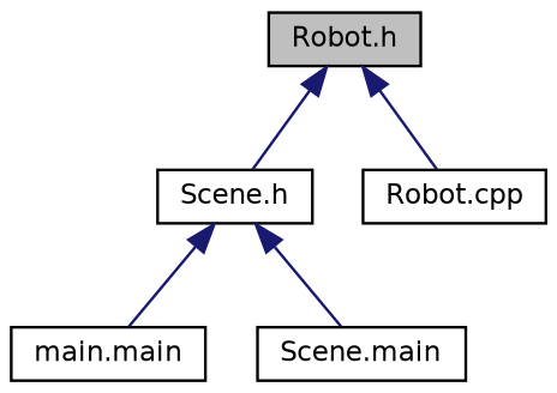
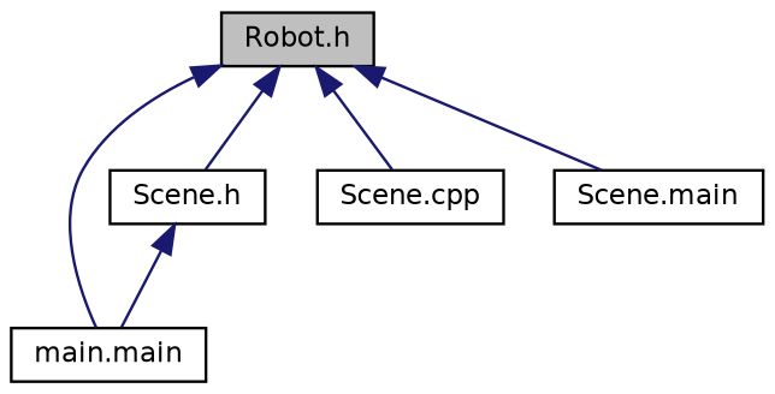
  digraph {
    node [color=black fillcolor=white fontname=Helvetica fontsize=10 shape=record style=filled]
    edge [color=midnightblue dir=back fontname=Helvetica fontsize=10 labelfontname=Helvetica labelfontsize=10 style=solid]
    n1 [fillcolor=grey75 fontcolor=black height=0.2 label="Robot.h" width=0.4]
    n2 [height=0.2 label="main.main" width=0.4]
    n3 [height=0.2 label="Scene.h" width=0.4]
-   n4 [height=0.2 label="Robot.cpp" width=0.4]
+   n4 [height=0.2 label="Scene.cpp" width=0.4]
    n5 [height=0.2 label="Scene.main" width=0.4]
+   n1 -> n2
    n1 -> n3
    n1 -> n4
    n3 -> n2
-   n3 -> n5
+   n1 -> n5
  }
